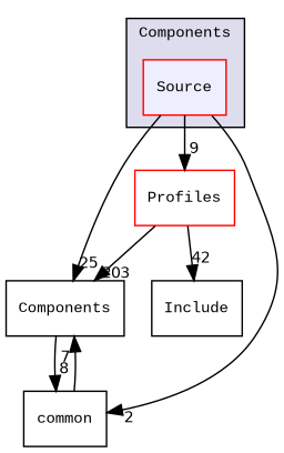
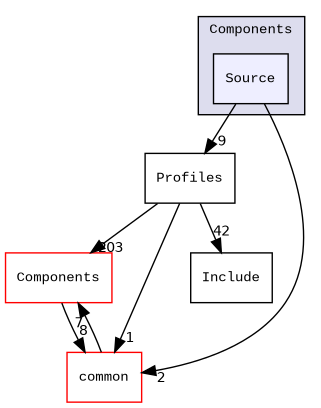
  digraph {
    compound=true
    fontname="Liberation Mono"
    node [fillcolor=white fontname="Liberation Mono" fontsize=10 shape=box style=filled color=red]
    edge [fontname="Liberation Mono" labeldistance=1.5 labelfontname=Helvetica labelfontsize=10]
-   n1 [fillcolor="#eeeeff" label=Source pencolor=black]
-   n2 [color=black label=Components]
-   n3 [label=Profiles]
-   n4 [color=black label=common]
+   n1 [fillcolor="#eeeeff" label=Source pencolor=black color=""]
+   n2 [label=Components]
+   n3 [color=black label=Profiles]
+   n4 [label=common]
    n5 [label=Include fillcolor="" style="" color=""]
    subgraph cluster_1 {
      bgcolor="#ddddee"
      fontsize=10
      label=Components
      pencolor=black
      n1
    }
-   n1 -> n2 [headlabel=25]
    n1 -> n3 [headlabel=9]
    n1 -> n4 [headlabel=2]
    n2 -> n4 [headlabel=8]
    n3 -> n2 [headlabel=203]
+   n3 -> n4 [headlabel=1]
    n3 -> n5 [headlabel=42]
    n4 -> n2 [headlabel=7]
  }
